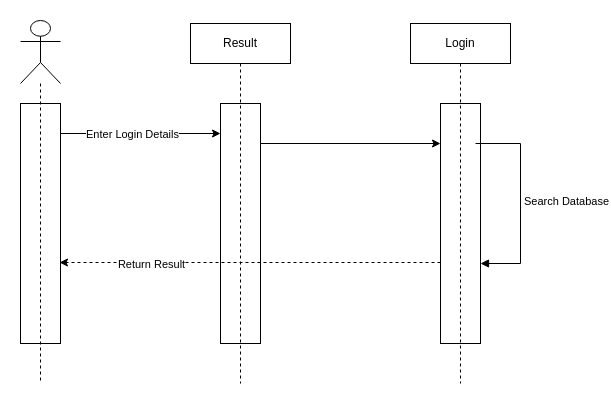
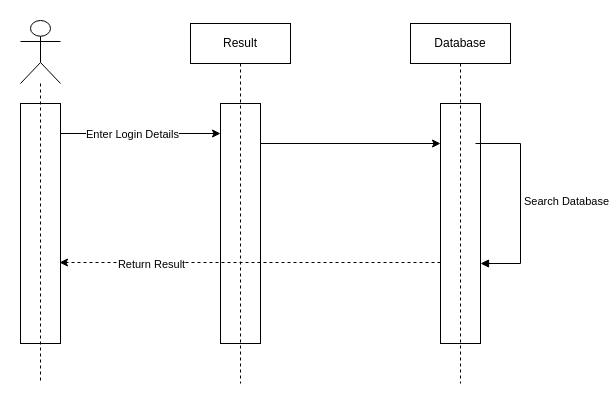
  <mxCell id="0" />
  <mxCell id="1" parent="0" />
  <mxCell id="2" value="" style="html=1;points=[];perimeter=orthogonalPerimeter;outlineConnect=0;targetShapes=umlLifeline;portConstraint=eastwest;newEdgeStyle={&quot;edgeStyle&quot;:&quot;elbowEdgeStyle&quot;,&quot;elbow&quot;:&quot;vertical&quot;,&quot;curved&quot;:0,&quot;rounded&quot;:0};" vertex="1" parent="1"><mxGeometry x="20" y="103" width="40" height="240" as="geometry" /></mxCell>
  <mxCell id="3" value="" style="shape=umlLifeline;perimeter=lifelinePerimeter;whiteSpace=wrap;html=1;container=1;dropTarget=0;collapsible=0;recursiveResize=0;outlineConnect=0;portConstraint=eastwest;newEdgeStyle={&quot;edgeStyle&quot;:&quot;elbowEdgeStyle&quot;,&quot;elbow&quot;:&quot;vertical&quot;,&quot;curved&quot;:0,&quot;rounded&quot;:0};participant=umlActor;size=63;" vertex="1" parent="1"><mxGeometry x="20" y="20" width="40" height="363" as="geometry" /></mxCell>
  <mxCell id="4" value="" style="html=1;points=[];perimeter=orthogonalPerimeter;outlineConnect=0;targetShapes=umlLifeline;portConstraint=eastwest;newEdgeStyle={&quot;edgeStyle&quot;:&quot;elbowEdgeStyle&quot;,&quot;elbow&quot;:&quot;vertical&quot;,&quot;curved&quot;:0,&quot;rounded&quot;:0};" vertex="1" parent="1"><mxGeometry x="220" y="103" width="40" height="240" as="geometry" /></mxCell>
  <mxCell id="5" value="Result" style="shape=umlLifeline;perimeter=lifelinePerimeter;whiteSpace=wrap;html=1;container=1;dropTarget=0;collapsible=0;recursiveResize=0;outlineConnect=0;portConstraint=eastwest;newEdgeStyle={&quot;edgeStyle&quot;:&quot;elbowEdgeStyle&quot;,&quot;elbow&quot;:&quot;vertical&quot;,&quot;curved&quot;:0,&quot;rounded&quot;:0};" vertex="1" parent="1"><mxGeometry x="190" y="23" width="100" height="360" as="geometry" /></mxCell>
- <mxCell id="6" value="Login" style="shape=umlLifeline;perimeter=lifelinePerimeter;whiteSpace=wrap;html=1;container=1;dropTarget=0;collapsible=0;recursiveResize=0;outlineConnect=0;portConstraint=eastwest;newEdgeStyle={&quot;edgeStyle&quot;:&quot;elbowEdgeStyle&quot;,&quot;elbow&quot;:&quot;vertical&quot;,&quot;curved&quot;:0,&quot;rounded&quot;:0};" vertex="1" parent="1"><mxGeometry x="410" y="23" width="100" height="360" as="geometry" /></mxCell>
+ <mxCell id="6" value="Database" style="shape=umlLifeline;perimeter=lifelinePerimeter;whiteSpace=wrap;html=1;container=1;dropTarget=0;collapsible=0;recursiveResize=0;outlineConnect=0;portConstraint=eastwest;newEdgeStyle={&quot;edgeStyle&quot;:&quot;elbowEdgeStyle&quot;,&quot;elbow&quot;:&quot;vertical&quot;,&quot;curved&quot;:0,&quot;rounded&quot;:0};" vertex="1" parent="1"><mxGeometry x="410" y="23" width="100" height="360" as="geometry" /></mxCell>
  <mxCell id="7" value="" style="html=1;points=[];perimeter=orthogonalPerimeter;outlineConnect=0;targetShapes=umlLifeline;portConstraint=eastwest;newEdgeStyle={&quot;edgeStyle&quot;:&quot;elbowEdgeStyle&quot;,&quot;elbow&quot;:&quot;vertical&quot;,&quot;curved&quot;:0,&quot;rounded&quot;:0};fillColor=none;" vertex="1" parent="6"><mxGeometry x="30" y="80" width="40" height="240" as="geometry" /></mxCell>
  <mxCell id="8" value="Search Database" style="html=1;align=left;spacingLeft=2;endArrow=block;rounded=0;edgeStyle=orthogonalEdgeStyle;curved=0;rounded=0;" edge="1" parent="1"><mxGeometry relative="1" as="geometry"><mxPoint x="475" y="143" as="sourcePoint" /><Array as="points"><mxPoint x="520" y="143" /><mxPoint x="520" y="263" /></Array><mxPoint x="480" y="263" as="targetPoint" /></mxGeometry></mxCell>
  <mxCell id="9" value="" style="endArrow=classic;html=1;rounded=0;" edge="1" parent="1" source="2"><mxGeometry width="50" height="50" relative="1" as="geometry"><mxPoint x="340" y="183" as="sourcePoint" /><mxPoint x="220" y="133" as="targetPoint" /></mxGeometry></mxCell>
  <mxCell id="10" value="Enter Login Details" style="edgeLabel;html=1;align=center;verticalAlign=middle;resizable=0;points=[];" connectable="0" vertex="1" parent="9"><mxGeometry x="-0.115" relative="1" as="geometry"><mxPoint as="offset" /></mxGeometry></mxCell>
  <mxCell id="11" value="" style="endArrow=classic;html=1;rounded=0;" edge="1" parent="1" target="7"><mxGeometry width="50" height="50" relative="1" as="geometry"><mxPoint x="260" y="143" as="sourcePoint" /><mxPoint x="420" y="143" as="targetPoint" /></mxGeometry></mxCell>
  <mxCell id="12" value="" style="endArrow=classic;html=1;rounded=0;entryX=0.97;entryY=0.856;entryDx=0;entryDy=0;entryPerimeter=0;dashed=1;" edge="1" parent="1" source="7"><mxGeometry width="50" height="50" relative="1" as="geometry"><mxPoint x="620" y="262" as="sourcePoint" /><mxPoint x="59" y="262" as="targetPoint" /></mxGeometry></mxCell>
  <mxCell id="13" value="Return Result" style="edgeLabel;html=1;align=center;verticalAlign=middle;resizable=0;points=[];" connectable="0" vertex="1" parent="12"><mxGeometry x="-0.141" y="1" relative="1" as="geometry"><mxPoint x="-126" as="offset" /></mxGeometry></mxCell>
